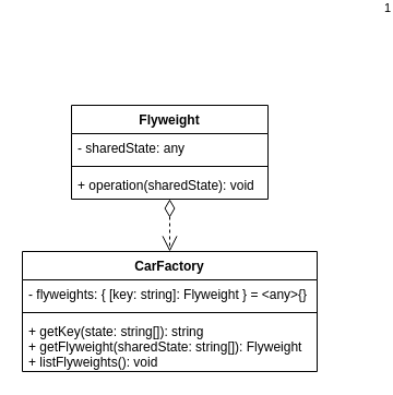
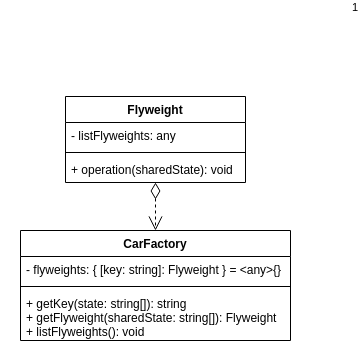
  <mxCell id="0" />
  <mxCell id="1" parent="0" />
  <mxCell id="2" value="Flyweight" style="swimlane;fontStyle=1;align=center;verticalAlign=top;childLayout=stackLayout;horizontal=1;startSize=26;horizontalStack=0;resizeParent=1;resizeParentMax=0;resizeLast=0;collapsible=1;marginBottom=0;" vertex="1" parent="1"><mxGeometry x="65" y="20" width="180" height="86" as="geometry" /></mxCell>
- <mxCell id="3" value="- sharedState: any" style="text;strokeColor=none;fillColor=none;align=left;verticalAlign=top;spacingLeft=4;spacingRight=4;overflow=hidden;rotatable=0;points=[[0,0.5],[1,0.5]];portConstraint=eastwest;" vertex="1" parent="2"><mxGeometry y="26" width="180" height="26" as="geometry" /></mxCell>
+ <mxCell id="3" value="- listFlyweights: any" style="text;strokeColor=none;fillColor=none;align=left;verticalAlign=top;spacingLeft=4;spacingRight=4;overflow=hidden;rotatable=0;points=[[0,0.5],[1,0.5]];portConstraint=eastwest;" vertex="1" parent="2"><mxGeometry y="26" width="180" height="26" as="geometry" /></mxCell>
  <mxCell id="4" value="" style="line;strokeWidth=1;fillColor=none;align=left;verticalAlign=middle;spacingTop=-1;spacingLeft=3;spacingRight=3;rotatable=0;labelPosition=right;points=[];portConstraint=eastwest;strokeColor=inherit;" vertex="1" parent="2"><mxGeometry y="52" width="180" height="8" as="geometry" /></mxCell>
  <mxCell id="5" value="+ operation(sharedState): void" style="text;strokeColor=none;fillColor=none;align=left;verticalAlign=top;spacingLeft=4;spacingRight=4;overflow=hidden;rotatable=0;points=[[0,0.5],[1,0.5]];portConstraint=eastwest;" vertex="1" parent="2"><mxGeometry y="60" width="180" height="26" as="geometry" /></mxCell>
  <mxCell id="6" value="CarFactory" style="swimlane;fontStyle=1;align=center;verticalAlign=top;childLayout=stackLayout;horizontal=1;startSize=26;horizontalStack=0;resizeParent=1;resizeParentMax=0;resizeLast=0;collapsible=1;marginBottom=0;" vertex="1" parent="1"><mxGeometry x="20" y="154" width="270" height="110" as="geometry" /></mxCell>
  <mxCell id="7" value="- flyweights: { [key: string]: Flyweight } = &lt;any&gt;{}" style="text;strokeColor=none;fillColor=none;align=left;verticalAlign=top;spacingLeft=4;spacingRight=4;overflow=hidden;rotatable=0;points=[[0,0.5],[1,0.5]];portConstraint=eastwest;" vertex="1" parent="6"><mxGeometry y="26" width="270" height="26" as="geometry" /></mxCell>
  <mxCell id="8" value="" style="line;strokeWidth=1;fillColor=none;align=left;verticalAlign=middle;spacingTop=-1;spacingLeft=3;spacingRight=3;rotatable=0;labelPosition=right;points=[];portConstraint=eastwest;strokeColor=inherit;" vertex="1" parent="6"><mxGeometry y="52" width="270" height="8" as="geometry" /></mxCell>
  <mxCell id="9" value="+ getKey(state: string[]): string&#10;+ getFlyweight(sharedState: string[]): Flyweight&#10;+ listFlyweights(): void&#10;&#10;" style="text;strokeColor=none;fillColor=none;align=left;verticalAlign=top;spacingLeft=4;spacingRight=4;overflow=hidden;rotatable=0;points=[[0,0.5],[1,0.5]];portConstraint=eastwest;" vertex="1" parent="6"><mxGeometry y="60" width="270" height="50" as="geometry" /></mxCell>
  <mxCell id="10" value="1" style="endArrow=open;html=1;endSize=12;startArrow=diamondThin;startSize=14;startFill=0;edgeStyle=orthogonalEdgeStyle;align=left;verticalAlign=bottom;rounded=0;exitX=0.5;exitY=1;exitDx=0;exitDy=0;dashed=1;" edge="1" parent="1" source="2" target="6"><mxGeometry x="-1" y="256" relative="1" as="geometry"><mxPoint x="155" y="120" as="sourcePoint" /><mxPoint x="0" y="160" as="targetPoint" /><mxPoint x="-61" y="-166" as="offset" /></mxGeometry></mxCell>
